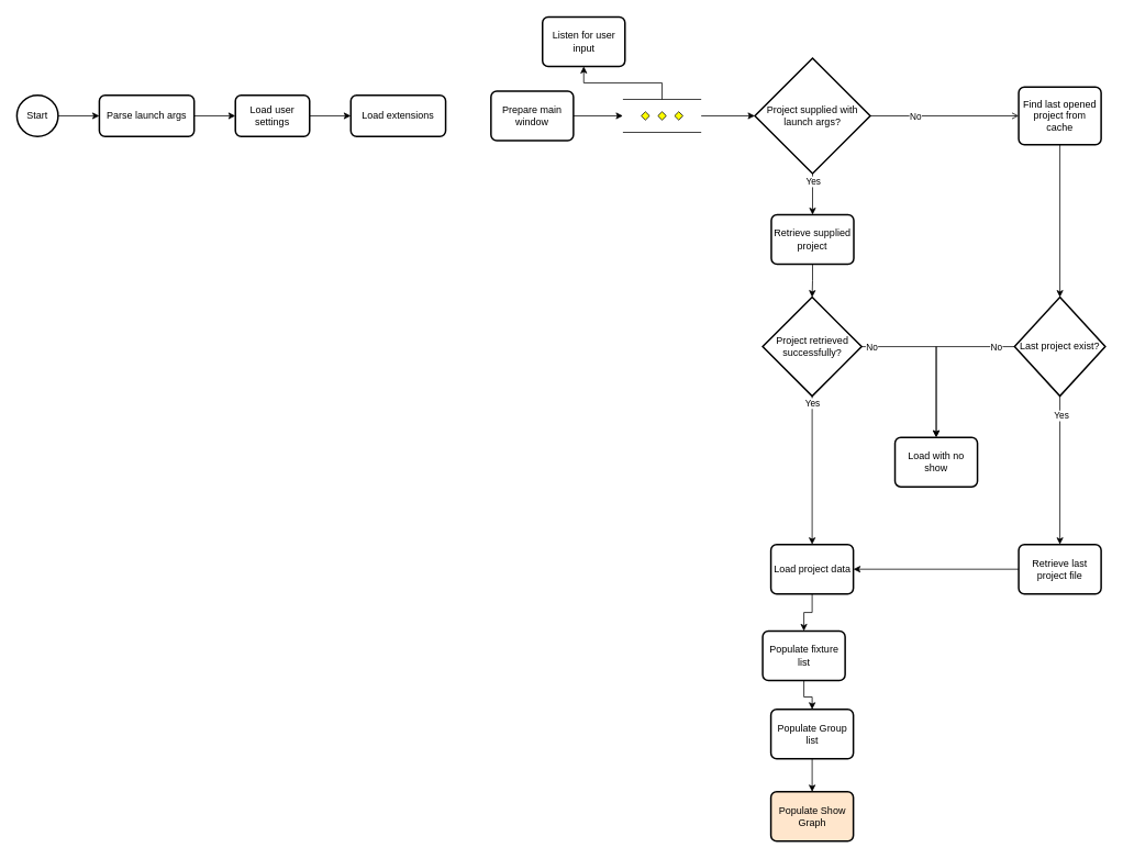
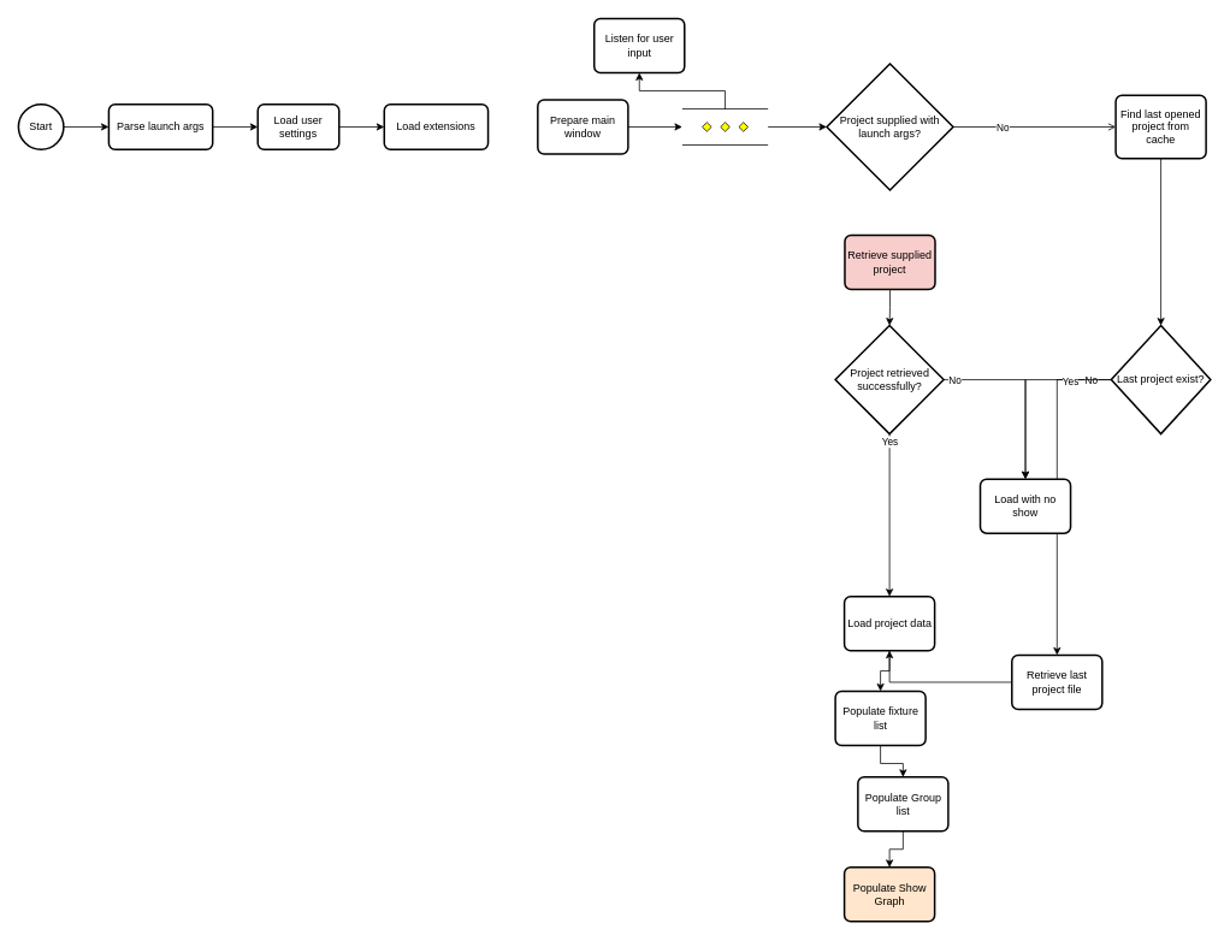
  <mxCell id="0" />
  <mxCell id="1" parent="0" />
  <mxCell id="2" style="edgeStyle=orthogonalEdgeStyle;rounded=0;orthogonalLoop=1;jettySize=auto;html=1;" parent="1" source="3" target="5" edge="1"><mxGeometry relative="1" as="geometry"><mxPoint x="40" y="210" as="sourcePoint" /><mxPoint x="450" y="-110" as="targetPoint" /></mxGeometry></mxCell>
  <mxCell id="3" value="Start" style="strokeWidth=2;html=1;shape=mxgraph.flowchart.start_2;whiteSpace=wrap;" parent="1" vertex="1"><mxGeometry x="20" y="115" width="50" height="50" as="geometry" /></mxCell>
  <mxCell id="4" style="edgeStyle=orthogonalEdgeStyle;rounded=0;orthogonalLoop=1;jettySize=auto;html=1;" parent="1" source="5" target="43" edge="1"><mxGeometry relative="1" as="geometry"><mxPoint x="545" y="230" as="sourcePoint" /><mxPoint x="805" y="10" as="targetPoint" /></mxGeometry></mxCell>
  <mxCell id="5" value="Parse launch args" style="rounded=1;whiteSpace=wrap;html=1;absoluteArcSize=1;arcSize=14;strokeWidth=2;" parent="1" vertex="1"><mxGeometry x="120" y="115" width="115" height="50" as="geometry" /></mxCell>
  <mxCell id="6" style="edgeStyle=orthogonalEdgeStyle;rounded=0;orthogonalLoop=1;jettySize=auto;html=1;endArrow=open;" parent="1" source="10" target="12" edge="1"><mxGeometry relative="1" as="geometry"><mxPoint x="1079.5" y="60" as="sourcePoint" /><mxPoint x="1119.5" y="60" as="targetPoint" /></mxGeometry></mxCell>
  <mxCell id="7" value="No" style="edgeLabel;html=1;align=center;verticalAlign=middle;resizable=0;points=[];" parent="6" vertex="1" connectable="0"><mxGeometry x="-0.213" y="1" relative="1" as="geometry"><mxPoint x="-16.64" y="1" as="offset" /></mxGeometry></mxCell>
- <mxCell id="8" style="edgeStyle=orthogonalEdgeStyle;rounded=0;orthogonalLoop=1;jettySize=auto;html=1;" parent="1" source="10" target="24" edge="1"><mxGeometry relative="1" as="geometry"><mxPoint x="1059.5" y="210" as="sourcePoint" /><mxPoint x="1069.5" y="220" as="targetPoint" /></mxGeometry></mxCell>
- <mxCell id="9" value="Yes" style="edgeLabel;html=1;align=center;verticalAlign=middle;resizable=0;points=[];" parent="8" vertex="1" connectable="0"><mxGeometry x="-0.753" relative="1" as="geometry"><mxPoint y="3.71" as="offset" /></mxGeometry></mxCell>
  <mxCell id="10" value="Project supplied with launch args?" style="strokeWidth=2;html=1;shape=mxgraph.flowchart.decision;whiteSpace=wrap;" parent="1" vertex="1"><mxGeometry x="915" y="70" width="140" height="140" as="geometry" /></mxCell>
  <mxCell id="11" style="edgeStyle=orthogonalEdgeStyle;rounded=0;orthogonalLoop=1;jettySize=auto;html=1;" parent="1" source="12" target="17" edge="1"><mxGeometry relative="1" as="geometry"><mxPoint x="1314.5" y="80" as="sourcePoint" /><mxPoint x="1234.5" y="310" as="targetPoint" /></mxGeometry></mxCell>
  <mxCell id="12" value="Find last opened project from cache" style="rounded=1;whiteSpace=wrap;html=1;absoluteArcSize=1;arcSize=14;strokeWidth=2;" parent="1" vertex="1"><mxGeometry x="1235" y="105" width="100" height="70" as="geometry" /></mxCell>
  <mxCell id="13" style="edgeStyle=orthogonalEdgeStyle;rounded=0;orthogonalLoop=1;jettySize=auto;html=1;" parent="1" source="17" target="18" edge="1"><mxGeometry relative="1" as="geometry"><mxPoint x="1205" y="370" as="sourcePoint" /><mxPoint x="1145" y="360" as="targetPoint" /></mxGeometry></mxCell>
  <mxCell id="14" value="No" style="edgeLabel;html=1;align=center;verticalAlign=middle;resizable=0;points=[];" parent="13" vertex="1" connectable="0"><mxGeometry x="-0.778" relative="1" as="geometry"><mxPoint as="offset" /></mxGeometry></mxCell>
  <mxCell id="15" style="edgeStyle=orthogonalEdgeStyle;rounded=0;orthogonalLoop=1;jettySize=auto;html=1;" parent="1" source="17" target="20" edge="1"><mxGeometry relative="1" as="geometry"><mxPoint x="1400" y="350" as="sourcePoint" /><mxPoint x="1450" y="410" as="targetPoint" /></mxGeometry></mxCell>
  <mxCell id="16" value="Yes" style="edgeLabel;html=1;align=center;verticalAlign=middle;resizable=0;points=[];" parent="15" vertex="1" connectable="0"><mxGeometry x="-0.75" y="1" relative="1" as="geometry"><mxPoint as="offset" /></mxGeometry></mxCell>
  <mxCell id="17" value="Last project exist?" style="strokeWidth=2;html=1;shape=mxgraph.flowchart.decision;whiteSpace=wrap;" parent="1" vertex="1"><mxGeometry x="1230" y="360" width="110" height="120" as="geometry" /></mxCell>
  <mxCell id="18" value="Load with no show" style="rounded=1;whiteSpace=wrap;html=1;absoluteArcSize=1;arcSize=14;strokeWidth=2;" parent="1" vertex="1"><mxGeometry x="1085" y="530" width="100" height="60" as="geometry" /></mxCell>
  <mxCell id="19" style="edgeStyle=orthogonalEdgeStyle;rounded=0;orthogonalLoop=1;jettySize=auto;html=1;" parent="1" source="20" target="22" edge="1"><mxGeometry relative="1" as="geometry"><mxPoint x="1465" y="650" as="sourcePoint" /><mxPoint x="1295" y="680" as="targetPoint" /></mxGeometry></mxCell>
- <mxCell id="20" value="Retrieve last project file" style="rounded=1;whiteSpace=wrap;html=1;absoluteArcSize=1;arcSize=14;strokeWidth=2;" parent="1" vertex="1"><mxGeometry x="1235" y="660" width="100" height="60" as="geometry" /></mxCell>
+ <mxCell id="20" value="Retrieve last project file" style="rounded=1;whiteSpace=wrap;html=1;absoluteArcSize=1;arcSize=14;strokeWidth=2;" parent="1" vertex="1"><mxGeometry x="1120" y="725" width="100" height="60" as="geometry" /></mxCell>
  <mxCell id="21" style="edgeStyle=orthogonalEdgeStyle;rounded=0;orthogonalLoop=1;jettySize=auto;html=1;" parent="1" source="22" target="31" edge="1"><mxGeometry relative="1" as="geometry" /></mxCell>
  <mxCell id="22" value="Load project data" style="rounded=1;whiteSpace=wrap;html=1;absoluteArcSize=1;arcSize=14;strokeWidth=2;" parent="1" vertex="1"><mxGeometry x="934.5" y="660" width="100" height="60" as="geometry" /></mxCell>
  <mxCell id="23" style="edgeStyle=orthogonalEdgeStyle;rounded=0;orthogonalLoop=1;jettySize=auto;html=1;" parent="1" source="24" target="29" edge="1"><mxGeometry relative="1" as="geometry"><mxPoint x="1109.5" y="330" as="sourcePoint" /><mxPoint x="1059.5" y="360" as="targetPoint" /></mxGeometry></mxCell>
- <mxCell id="24" value="Retrieve supplied project" style="rounded=1;whiteSpace=wrap;html=1;absoluteArcSize=1;arcSize=14;strokeWidth=2;" parent="1" vertex="1"><mxGeometry x="935" y="260" width="100" height="60" as="geometry" /></mxCell>
+ <mxCell id="24" value="Retrieve supplied project" style="rounded=1;whiteSpace=wrap;html=1;absoluteArcSize=1;arcSize=14;strokeWidth=2;fillColor=#f8cecc;" parent="1" vertex="1"><mxGeometry x="935" y="260" width="100" height="60" as="geometry" /></mxCell>
  <mxCell id="25" style="edgeStyle=orthogonalEdgeStyle;rounded=0;orthogonalLoop=1;jettySize=auto;html=1;" parent="1" source="29" target="18" edge="1"><mxGeometry relative="1" as="geometry"><mxPoint x="1035" y="370" as="sourcePoint" /><mxPoint x="1115" y="380" as="targetPoint" /></mxGeometry></mxCell>
  <mxCell id="26" value="No" style="edgeLabel;html=1;align=center;verticalAlign=middle;resizable=0;points=[];" parent="25" vertex="1" connectable="0"><mxGeometry x="-0.878" relative="1" as="geometry"><mxPoint as="offset" /></mxGeometry></mxCell>
  <mxCell id="27" style="edgeStyle=orthogonalEdgeStyle;rounded=0;orthogonalLoop=1;jettySize=auto;html=1;" parent="1" source="29" target="22" edge="1"><mxGeometry relative="1" as="geometry"><mxPoint x="905" y="540" as="sourcePoint" /><mxPoint x="915" y="610" as="targetPoint" /></mxGeometry></mxCell>
  <mxCell id="28" value="Yes" style="edgeLabel;html=1;align=center;verticalAlign=middle;resizable=0;points=[];" parent="27" vertex="1" connectable="0"><mxGeometry x="-0.914" relative="1" as="geometry"><mxPoint as="offset" /></mxGeometry></mxCell>
  <mxCell id="29" value="Project retrieved successfully?" style="strokeWidth=2;html=1;shape=mxgraph.flowchart.decision;whiteSpace=wrap;" parent="1" vertex="1"><mxGeometry x="924.5" y="360" width="120" height="120" as="geometry" /></mxCell>
  <mxCell id="30" style="edgeStyle=orthogonalEdgeStyle;rounded=0;orthogonalLoop=1;jettySize=auto;html=1;" parent="1" source="31" target="33" edge="1"><mxGeometry relative="1" as="geometry" /></mxCell>
  <mxCell id="31" value="Populate fixture list" style="rounded=1;whiteSpace=wrap;html=1;absoluteArcSize=1;arcSize=14;strokeWidth=2;" parent="1" vertex="1"><mxGeometry x="924.5" y="765" width="100" height="60" as="geometry" /></mxCell>
  <mxCell id="32" style="edgeStyle=orthogonalEdgeStyle;rounded=0;orthogonalLoop=1;jettySize=auto;html=1;" parent="1" source="33" target="35" edge="1"><mxGeometry relative="1" as="geometry" /></mxCell>
- <mxCell id="33" value="Populate Group list" style="rounded=1;whiteSpace=wrap;html=1;absoluteArcSize=1;arcSize=14;strokeWidth=2;" parent="1" vertex="1"><mxGeometry x="934.5" y="860" width="100" height="60" as="geometry" /></mxCell>
+ <mxCell id="33" value="Populate Group list" style="rounded=1;whiteSpace=wrap;html=1;absoluteArcSize=1;arcSize=14;strokeWidth=2;" parent="1" vertex="1"><mxGeometry x="949.5" y="860" width="100" height="60" as="geometry" /></mxCell>
  <mxCell id="34" style="edgeStyle=orthogonalEdgeStyle;rounded=0;orthogonalLoop=1;jettySize=auto;html=1;exitX=0.5;exitY=1;exitDx=0;exitDy=0;" parent="1" source="33" target="33" edge="1"><mxGeometry relative="1" as="geometry" /></mxCell>
  <mxCell id="35" value="Populate Show Graph" style="rounded=1;whiteSpace=wrap;html=1;absoluteArcSize=1;arcSize=14;strokeWidth=2;fillColor=#ffe6cc;" parent="1" vertex="1"><mxGeometry x="934.5" y="960" width="100" height="60" as="geometry" /></mxCell>
  <mxCell id="36" style="edgeStyle=orthogonalEdgeStyle;rounded=0;orthogonalLoop=1;jettySize=auto;html=1;" parent="1" source="38" target="39" edge="1"><mxGeometry relative="1" as="geometry" /></mxCell>
  <mxCell id="37" style="edgeStyle=orthogonalEdgeStyle;rounded=0;orthogonalLoop=1;jettySize=auto;html=1;" parent="1" source="38" target="10" edge="1"><mxGeometry relative="1" as="geometry" /></mxCell>
  <mxCell id="38" value="" style="verticalLabelPosition=bottom;verticalAlign=top;html=1;shape=mxgraph.flowchart.parallel_mode;pointerEvents=1" parent="1" vertex="1"><mxGeometry x="755" y="120" width="95" height="40" as="geometry" /></mxCell>
  <mxCell id="39" value="Listen for user input" style="rounded=1;whiteSpace=wrap;html=1;absoluteArcSize=1;arcSize=14;strokeWidth=2;" parent="1" vertex="1"><mxGeometry x="657.5" y="20" width="100" height="60" as="geometry" /></mxCell>
  <mxCell id="40" style="edgeStyle=orthogonalEdgeStyle;rounded=0;orthogonalLoop=1;jettySize=auto;html=1;" parent="1" source="41" target="38" edge="1"><mxGeometry relative="1" as="geometry" /></mxCell>
  <mxCell id="41" value="Prepare main window" style="rounded=1;whiteSpace=wrap;html=1;absoluteArcSize=1;arcSize=14;strokeWidth=2;" parent="1" vertex="1"><mxGeometry x="595" y="110" width="100" height="60" as="geometry" /></mxCell>
  <mxCell id="42" style="edgeStyle=orthogonalEdgeStyle;rounded=0;orthogonalLoop=1;jettySize=auto;html=1;" parent="1" source="43" target="44" edge="1"><mxGeometry relative="1" as="geometry" /></mxCell>
  <mxCell id="43" value="Load user settings" style="rounded=1;whiteSpace=wrap;html=1;absoluteArcSize=1;arcSize=14;strokeWidth=2;" parent="1" vertex="1"><mxGeometry x="285" y="115" width="90" height="50" as="geometry" /></mxCell>
  <mxCell id="44" value="Load extensions" style="rounded=1;whiteSpace=wrap;html=1;absoluteArcSize=1;arcSize=14;strokeWidth=2;" parent="1" vertex="1"><mxGeometry x="425" y="115" width="115" height="50" as="geometry" /></mxCell>
